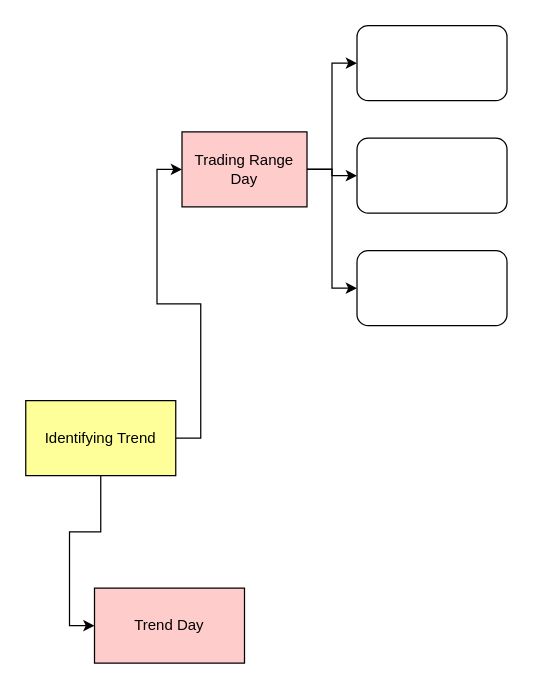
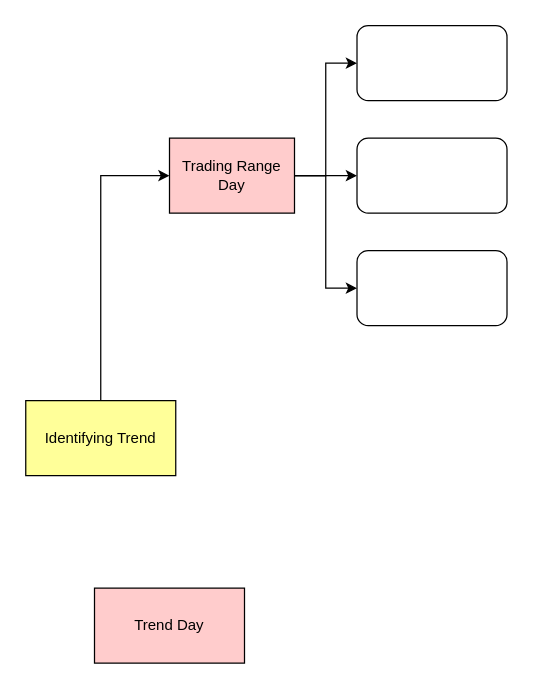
  <mxCell id="0" />
  <mxCell id="1" parent="0" />
- <mxCell id="2" style="edgeStyle=orthogonalEdgeStyle;rounded=0;orthogonalLoop=1;jettySize=auto;html=1;entryX=0;entryY=0.5;entryDx=0;entryDy=0;" edge="1" parent="1" source="4" target="9"><mxGeometry relative="1" as="geometry"><mxPoint x="75" y="500" as="targetPoint" /></mxGeometry></mxCell>
  <mxCell id="3" style="edgeStyle=orthogonalEdgeStyle;rounded=0;orthogonalLoop=1;jettySize=auto;html=1;entryX=0;entryY=0.5;entryDx=0;entryDy=0;" edge="1" parent="1" source="4" target="8"><mxGeometry relative="1" as="geometry" /></mxCell>
  <mxCell id="4" value="Identifying Trend" style="rounded=0;whiteSpace=wrap;html=1;fillColor=#FFFF99;" vertex="1" parent="1"><mxGeometry x="20" y="320" width="120" height="60" as="geometry" /></mxCell>
  <mxCell id="5" style="edgeStyle=orthogonalEdgeStyle;rounded=0;orthogonalLoop=1;jettySize=auto;html=1;entryX=0;entryY=0.5;entryDx=0;entryDy=0;" edge="1" parent="1" source="8" target="10"><mxGeometry relative="1" as="geometry" /></mxCell>
  <mxCell id="6" style="edgeStyle=orthogonalEdgeStyle;rounded=0;orthogonalLoop=1;jettySize=auto;html=1;" edge="1" parent="1" source="8" target="11"><mxGeometry relative="1" as="geometry" /></mxCell>
  <mxCell id="7" style="edgeStyle=orthogonalEdgeStyle;rounded=0;orthogonalLoop=1;jettySize=auto;html=1;entryX=0;entryY=0.5;entryDx=0;entryDy=0;" edge="1" parent="1" source="8" target="12"><mxGeometry relative="1" as="geometry" /></mxCell>
- <mxCell id="8" value="Trading Range Day" style="rounded=0;whiteSpace=wrap;html=1;fillColor=#FFCCCC;" vertex="1" parent="1"><mxGeometry x="145" y="105" width="100" height="60" as="geometry" /></mxCell>
+ <mxCell id="8" value="Trading Range Day" style="rounded=0;whiteSpace=wrap;html=1;fillColor=#FFCCCC;" vertex="1" parent="1"><mxGeometry x="135" y="110" width="100" height="60" as="geometry" /></mxCell>
  <mxCell id="9" value="Trend Day" style="rounded=0;whiteSpace=wrap;html=1;fillColor=#FFCCCC;" vertex="1" parent="1"><mxGeometry x="75" y="470" width="120" height="60" as="geometry" /></mxCell>
  <mxCell id="10" value="" style="rounded=1;whiteSpace=wrap;html=1;" vertex="1" parent="1"><mxGeometry x="285" y="20" width="120" height="60" as="geometry" /></mxCell>
  <mxCell id="11" value="" style="rounded=1;whiteSpace=wrap;html=1;" vertex="1" parent="1"><mxGeometry x="285" y="110" width="120" height="60" as="geometry" /></mxCell>
  <mxCell id="12" value="" style="rounded=1;whiteSpace=wrap;html=1;" vertex="1" parent="1"><mxGeometry x="285" y="200" width="120" height="60" as="geometry" /></mxCell>
